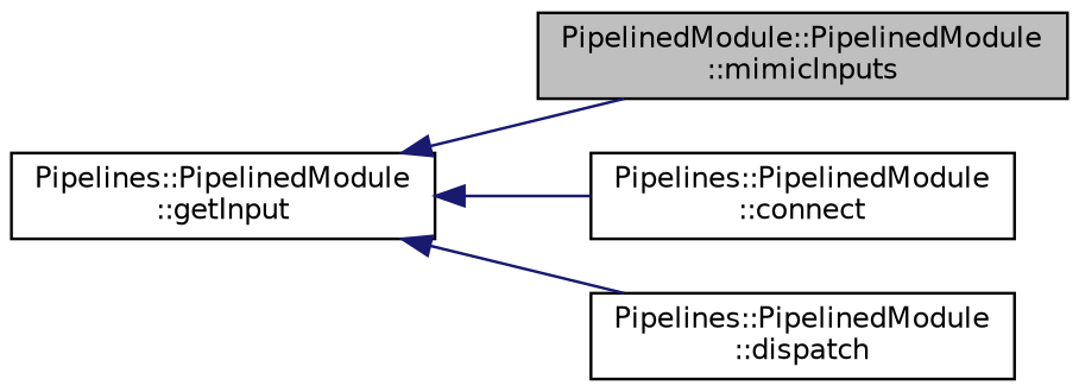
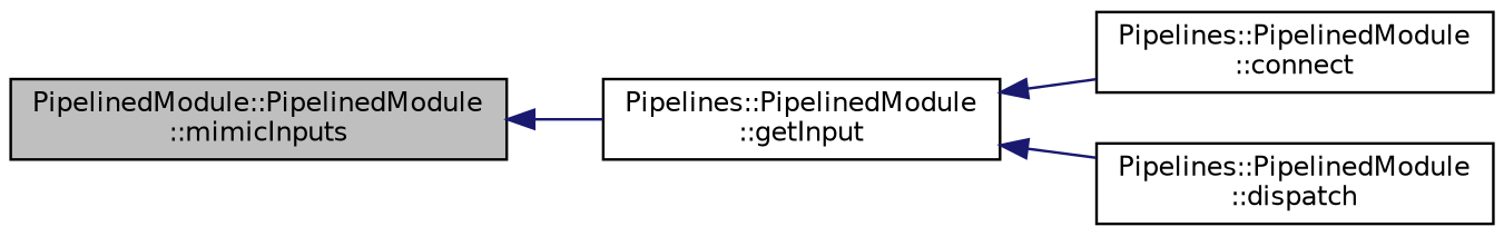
  digraph {
    rankdir=LR
    node [color=black fillcolor=white fontname=Helvetica fontsize=10 shape=record style=filled]
    edge [color=midnightblue dir=back fontname=Helvetica fontsize=10 labelfontname=Helvetica labelfontsize=10 style=solid]
    n1 [fillcolor=grey75 fontcolor=black height=0.2 label="PipelinedModule::PipelinedModule\l::mimicInputs" width=0.4]
    n2 [height=0.2 label="Pipelines::PipelinedModule\l::getInput" width=0.4]
    n3 [height=0.2 label="Pipelines::PipelinedModule\l::connect" width=0.4]
    n4 [height=0.2 label="Pipelines::PipelinedModule\l::dispatch" width=0.4]
-   n2 -> n1
+   n1 -> n2
    n2 -> n3
    n2 -> n4
  }
